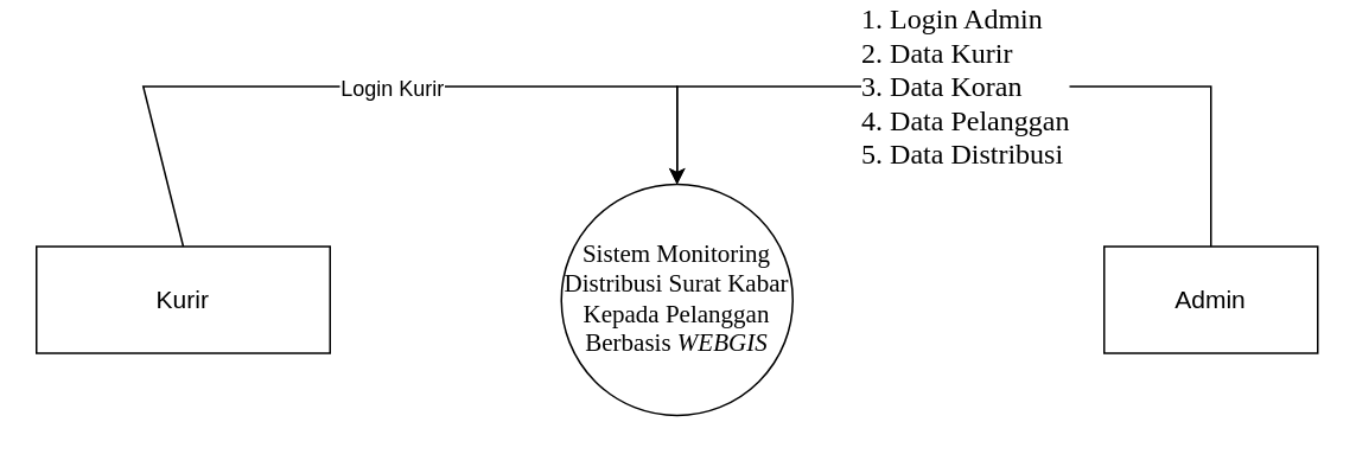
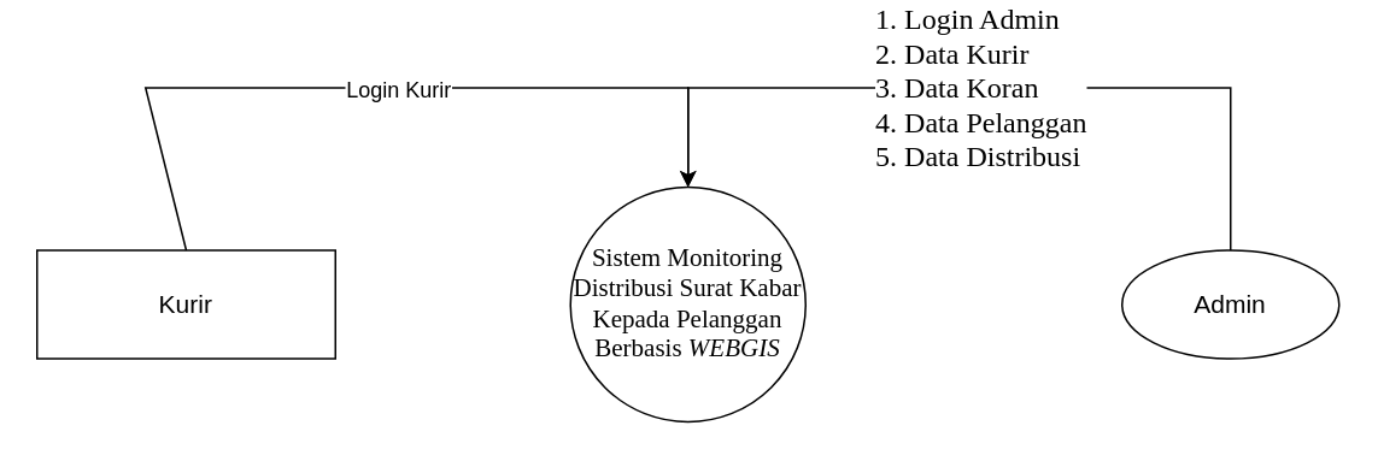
  <mxCell id="0" />
  <mxCell id="1" parent="0" />
  <mxCell id="2" value="&lt;font style=&quot;font-size: 14px;&quot; face=&quot;Times New Roman&quot;&gt;Sistem Monitoring Distribusi Surat Kabar Kepada Pelanggan Berbasis &lt;i style=&quot;&quot;&gt;WEBGIS&lt;/i&gt;&lt;/font&gt;" style="ellipse;whiteSpace=wrap;html=1;aspect=fixed;" vertex="1" parent="1"><mxGeometry x="315" y="75" width="130" height="130" as="geometry" /></mxCell>
- <mxCell id="3" value="&lt;font style=&quot;font-size: 14px;&quot;&gt;Admin&lt;/font&gt;" style="rounded=0;whiteSpace=wrap;html=1;" vertex="1" parent="1"><mxGeometry x="620" y="110" width="120" height="60" as="geometry" /></mxCell>
+ <mxCell id="3" value="&lt;font style=&quot;font-size: 14px;&quot;&gt;Admin&lt;/font&gt;" style="ellipse;whiteSpace=wrap;html=1;" vertex="1" parent="1"><mxGeometry x="620" y="110" width="120" height="60" as="geometry" /></mxCell>
  <mxCell id="4" value="&lt;font style=&quot;font-size: 14px;&quot;&gt;Kurir&lt;/font&gt;" style="rounded=0;whiteSpace=wrap;html=1;" vertex="1" parent="1"><mxGeometry x="20" y="110" width="165" height="60" as="geometry" /></mxCell>
  <mxCell id="5" value="" style="endArrow=classic;html=1;rounded=0;exitX=0.5;exitY=0;exitDx=0;exitDy=0;entryX=0.5;entryY=0;entryDx=0;entryDy=0;" edge="1" parent="1" source="4" target="2"><mxGeometry width="50" height="50" relative="1" as="geometry"><mxPoint x="390" y="210" as="sourcePoint" /><mxPoint x="440" y="160" as="targetPoint" /><Array as="points"><mxPoint x="80" y="20" /><mxPoint x="380" y="20" /></Array></mxGeometry></mxCell>
  <mxCell id="6" value="&lt;font style=&quot;font-size: 12px;&quot;&gt;Login Kurir&lt;/font&gt;" style="edgeLabel;html=1;align=center;verticalAlign=middle;resizable=0;points=[];" vertex="1" connectable="0" parent="5"><mxGeometry x="0.038" y="-1" relative="1" as="geometry"><mxPoint as="offset" /></mxGeometry></mxCell>
  <mxCell id="7" value="" style="endArrow=classic;html=1;rounded=0;exitX=0.5;exitY=0;exitDx=0;exitDy=0;entryX=0.5;entryY=0;entryDx=0;entryDy=0;" edge="1" parent="1" source="3" target="2"><mxGeometry width="50" height="50" relative="1" as="geometry"><mxPoint x="390" y="210" as="sourcePoint" /><mxPoint x="440" y="160" as="targetPoint" /><Array as="points"><mxPoint x="680" y="20" /><mxPoint x="380" y="20" /></Array></mxGeometry></mxCell>
  <mxCell id="8" value="&lt;div style=&quot;text-align: justify;&quot;&gt;&lt;span style=&quot;font-family: &amp;quot;Times New Roman&amp;quot;; font-size: medium;&quot;&gt;1. Login Admin&lt;/span&gt;&lt;/div&gt;&lt;div style=&quot;text-align: justify;&quot;&gt;&lt;span style=&quot;font-family: &amp;quot;Times New Roman&amp;quot;; font-size: medium;&quot;&gt;2. Data Kurir&lt;/span&gt;&lt;br&gt;&lt;/div&gt;&lt;div style=&quot;text-align: justify;&quot;&gt;&lt;font face=&quot;Times New Roman&quot; size=&quot;3&quot;&gt;3. Data Koran&lt;/font&gt;&lt;/div&gt;&lt;div style=&quot;text-align: justify;&quot;&gt;&lt;font face=&quot;Times New Roman&quot; size=&quot;3&quot;&gt;4. Data Pelanggan&lt;/font&gt;&lt;/div&gt;&lt;div style=&quot;text-align: justify;&quot;&gt;&lt;font face=&quot;Times New Roman&quot; size=&quot;3&quot;&gt;5. Data Distribusi&lt;/font&gt;&lt;/div&gt;" style="edgeLabel;html=1;align=center;verticalAlign=middle;resizable=0;points=[];" vertex="1" connectable="0" parent="7"><mxGeometry x="0.029" y="-1" relative="1" as="geometry"><mxPoint as="offset" /></mxGeometry></mxCell>
